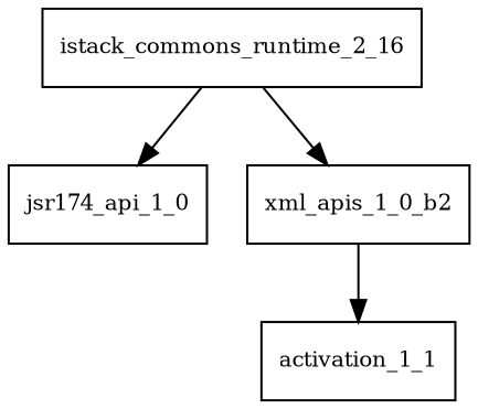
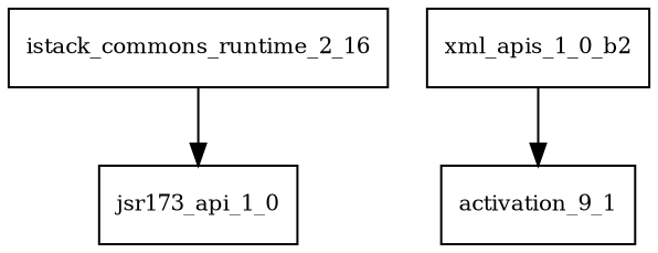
  digraph {
    node [fontsize=10.0 shape=box]
    istack_commons_runtime_2_16
-   jsr173_api_1_0 [label=jsr174_api_1_0]
+   jsr173_api_1_0
    xml_apis_1_0_b2
-   activation_1_1
+   activation_1_1 [label=activation_9_1]
    istack_commons_runtime_2_16 -> jsr173_api_1_0
-   istack_commons_runtime_2_16 -> xml_apis_1_0_b2
    xml_apis_1_0_b2 -> activation_1_1
  }
